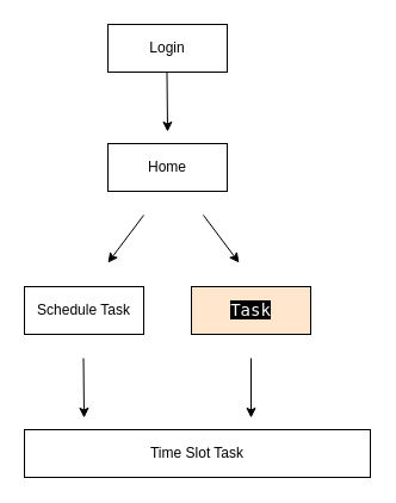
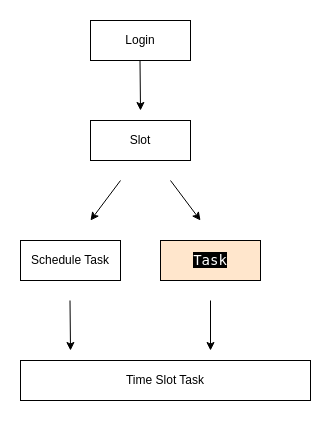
  <mxCell id="0" />
  <mxCell id="1" parent="0" />
- <mxCell id="2" value="Home" style="whiteSpace=wrap;html=1;align=center;" parent="1" vertex="1"><mxGeometry x="90" y="120" width="100" height="40" as="geometry" /></mxCell>
+ <mxCell id="2" value="Slot" style="whiteSpace=wrap;html=1;align=center;" parent="1" vertex="1"><mxGeometry x="90" y="120" width="100" height="40" as="geometry" /></mxCell>
  <mxCell id="3" value="" style="endArrow=classic;html=1;fontStyle=0" parent="1" edge="1"><mxGeometry width="50" height="50" relative="1" as="geometry"><mxPoint x="120" y="180" as="sourcePoint" /><mxPoint x="90" y="220" as="targetPoint" /><Array as="points" /></mxGeometry></mxCell>
  <mxCell id="4" value="Login" style="whiteSpace=wrap;html=1;align=center;" parent="1" vertex="1"><mxGeometry x="90" y="20" width="100" height="40" as="geometry" /></mxCell>
  <mxCell id="5" value="" style="endArrow=classic;html=1;fontStyle=0" parent="1" edge="1"><mxGeometry width="50" height="50" relative="1" as="geometry"><mxPoint x="139.5" y="60" as="sourcePoint" /><mxPoint x="140" y="110" as="targetPoint" /><Array as="points"><mxPoint x="139.5" y="60" /></Array></mxGeometry></mxCell>
  <mxCell id="6" value="" style="endArrow=classic;html=1;fontStyle=0" parent="1" edge="1"><mxGeometry width="50" height="50" relative="1" as="geometry"><mxPoint x="69.5" y="300" as="sourcePoint" /><mxPoint x="70" y="350" as="targetPoint" /><Array as="points"><mxPoint x="69.5" y="300" /></Array></mxGeometry></mxCell>
  <mxCell id="7" value="Time Slot Task" style="whiteSpace=wrap;html=1;align=center;" parent="1" vertex="1"><mxGeometry x="20" y="360" width="290" height="40" as="geometry" /></mxCell>
  <mxCell id="8" value="&lt;span style=&quot;color: rgb(255, 255, 255); font-family: &amp;quot;Söhne Mono&amp;quot;, Monaco, &amp;quot;Andale Mono&amp;quot;, &amp;quot;Ubuntu Mono&amp;quot;, monospace; font-size: 14px; text-align: left; background-color: rgb(0, 0, 0);&quot;&gt;Task &lt;/span&gt;" style="whiteSpace=wrap;html=1;align=center;fillColor=#ffe6cc;" parent="1" vertex="1"><mxGeometry x="160" y="240" width="100" height="40" as="geometry" /></mxCell>
  <mxCell id="9" value="" style="endArrow=classic;html=1;fontStyle=1" parent="1" edge="1"><mxGeometry width="50" height="50" relative="1" as="geometry"><mxPoint x="170" y="180" as="sourcePoint" /><mxPoint x="200" y="220" as="targetPoint" /><Array as="points" /></mxGeometry></mxCell>
  <mxCell id="10" value="Schedule Task" style="whiteSpace=wrap;html=1;align=center;" parent="1" vertex="1"><mxGeometry x="20" y="240" width="100" height="40" as="geometry" /></mxCell>
  <mxCell id="11" value="" style="endArrow=classic;html=1;fontStyle=0" parent="1" edge="1"><mxGeometry width="50" height="50" relative="1" as="geometry"><mxPoint x="210" y="300" as="sourcePoint" /><mxPoint x="210" y="350" as="targetPoint" /><Array as="points"><mxPoint x="210" y="300" /></Array></mxGeometry></mxCell>
